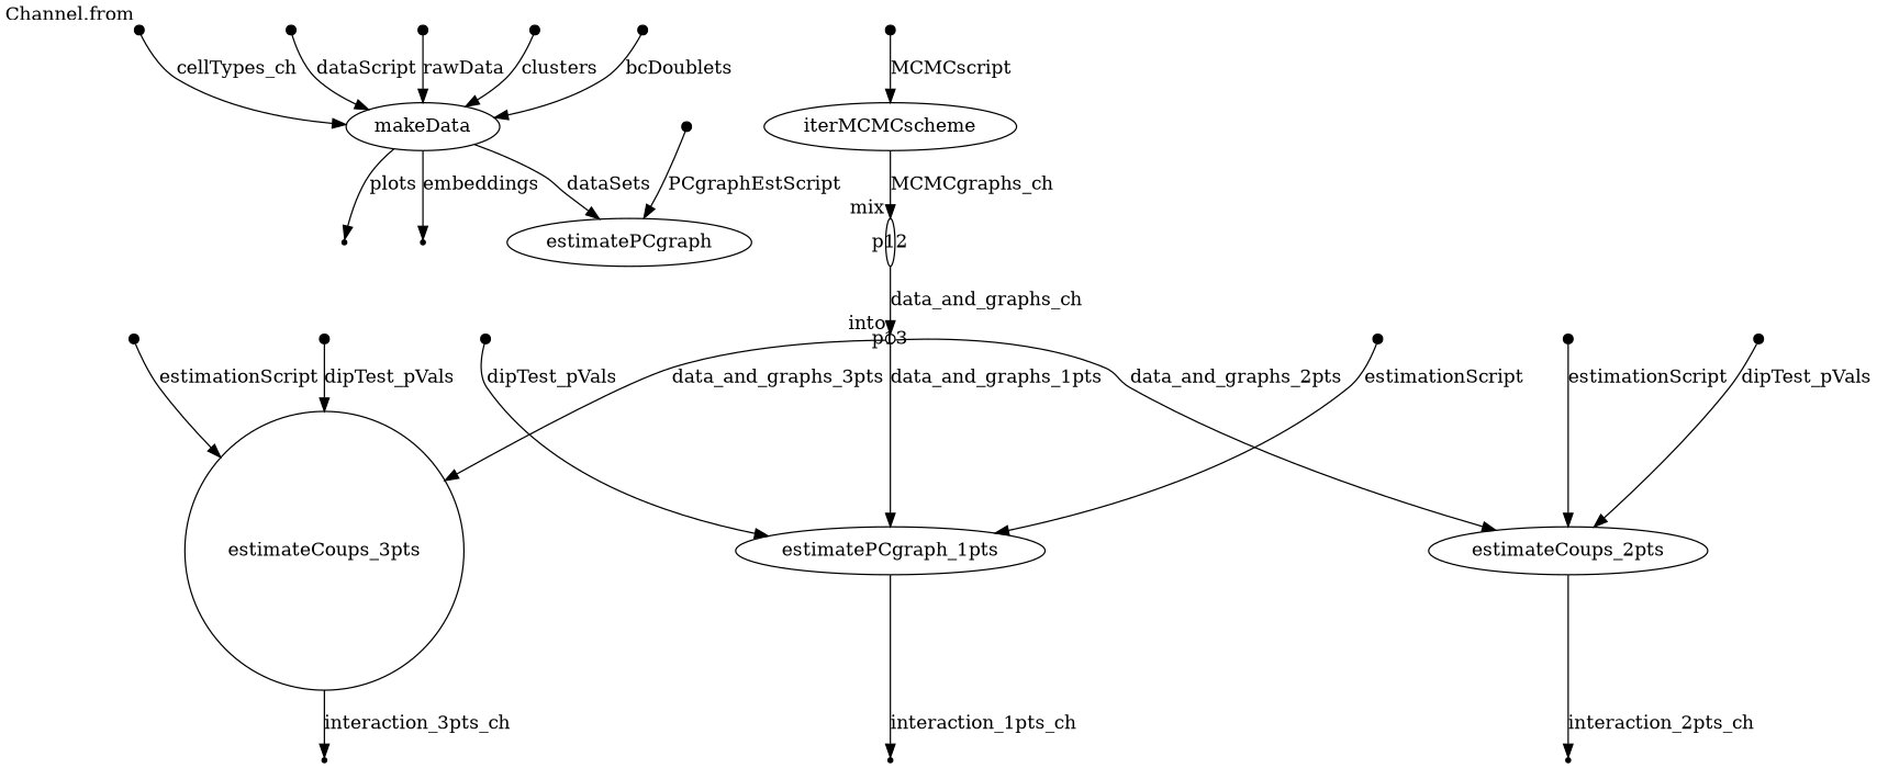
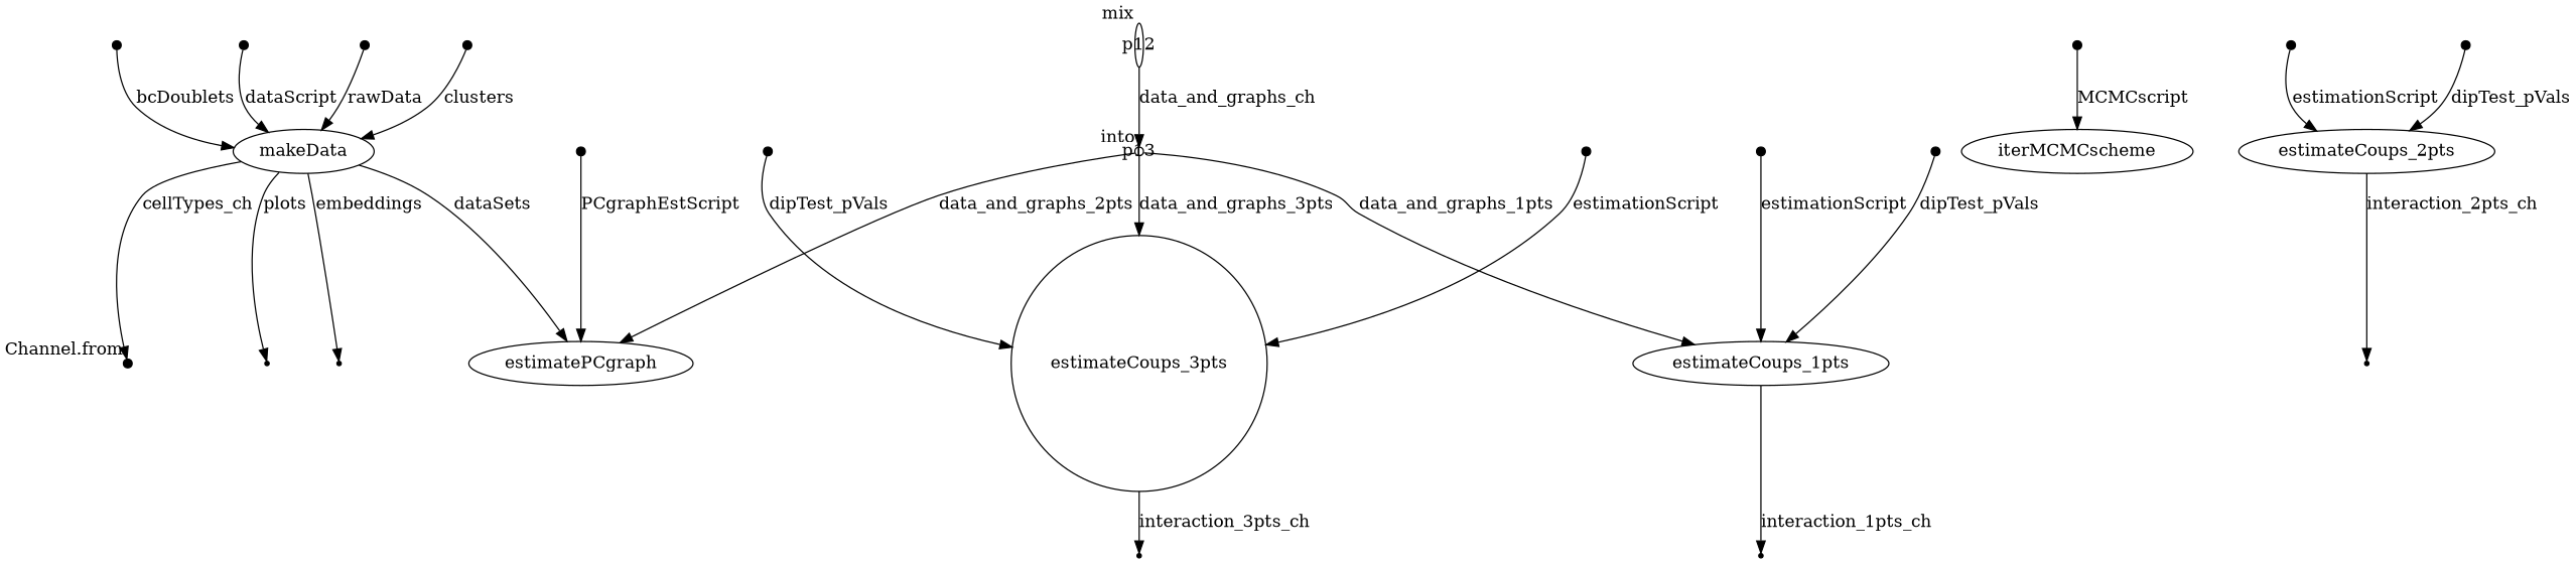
  digraph {
    node [fixedsize=true shape=point]
    p0 [width=0.1 xlabel="Channel.from"]
    n2 [label=makeData fixedsize="" shape=""]
    n3 [label=estimatePCgraph fixedsize="" shape=""]
    p7 [fixedsize=""]
    p6 [fixedsize=""]
    p1 [width=0.1]
    p2 [width=0.1]
    p3 [width=0.1]
    p4 [width=0.1]
    n10 [label=iterMCMCscheme fixedsize="" shape=""]
    p12 [shape=ellipse width=0.1 xlabel=mix]
    p13 [shape=circle width=0.1 xlabel=into]
    p8 [width=0.1]
    n14 [label=estimateCoups_3pts shape=circle fixedsize=""]
-   n15 [label=estimatePCgraph_1pts fixedsize="" shape=""]
+   n15 [label=estimateCoups_1pts fixedsize="" shape=""]
    n16 [label=estimateCoups_2pts fixedsize="" shape=""]
    p10 [width=0.1]
    p25 [fixedsize=""]
    p17 [fixedsize=""]
    p21 [fixedsize=""]
    p14 [width=0.1]
    p15 [width=0.1]
    p18 [width=0.1]
    p19 [width=0.1]
    p22 [width=0.1]
    p23 [width=0.1]
-   p0 -> n2 [label=cellTypes_ch]
+   n2 -> p0 [label=cellTypes_ch]
    n2 -> n3 [label=dataSets]
    n2 -> p7 [label=plots]
    n2 -> p6 [label=embeddings]
    p1 -> n2 [label=dataScript]
    p2 -> n2 [label=rawData]
    p3 -> n2 [label=clusters]
    p4 -> n2 [label=bcDoublets]
-   n10 -> p12 [label=MCMCgraphs_ch]
    p12 -> p13 [label=data_and_graphs_ch]
    p13 -> n14 [label=data_and_graphs_3pts]
    p13 -> n15 [label=data_and_graphs_1pts]
-   p13 -> n16 [label=data_and_graphs_2pts]
+   p13 -> n3 [label=data_and_graphs_2pts]
    p8 -> n3 [label=PCgraphEstScript]
    n14 -> p25 [label=interaction_3pts_ch]
    n15 -> p17 [label=interaction_1pts_ch]
    n16 -> p21 [label=interaction_2pts_ch]
    p10 -> n10 [label=MCMCscript]
    p14 -> n15 [label=estimationScript]
    p15 -> n15 [label=dipTest_pVals]
    p18 -> n16 [label=estimationScript]
    p19 -> n16 [label=dipTest_pVals]
    p22 -> n14 [label=estimationScript]
    p23 -> n14 [label=dipTest_pVals]
  }
